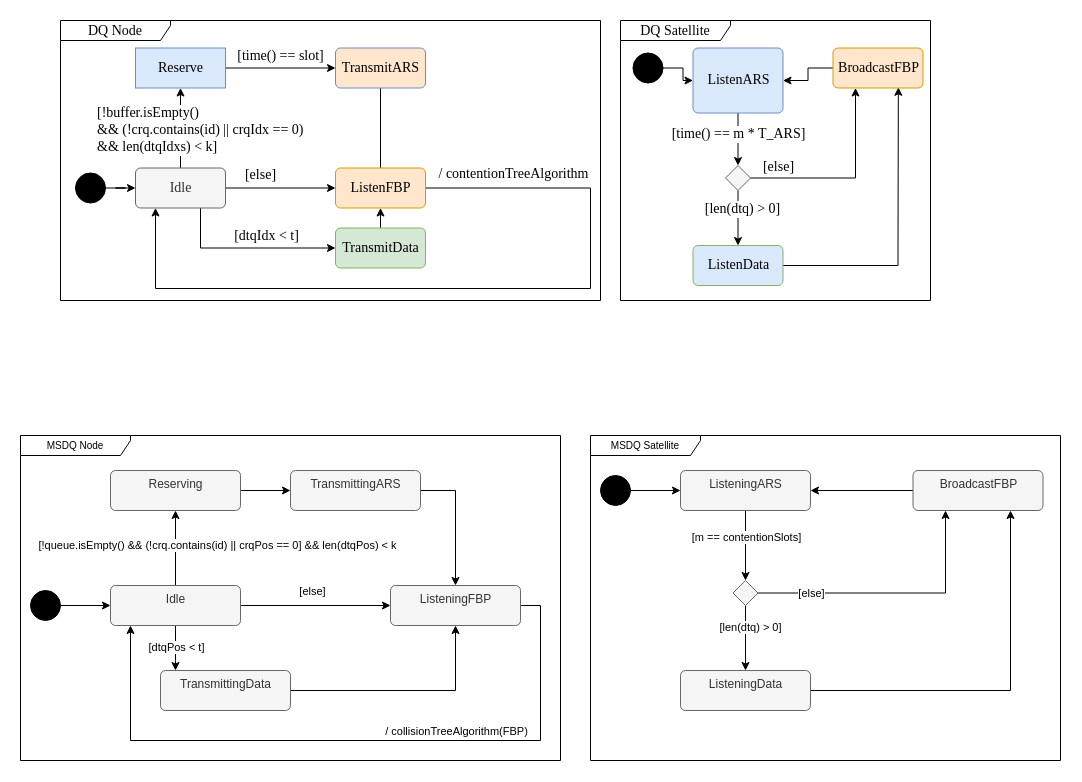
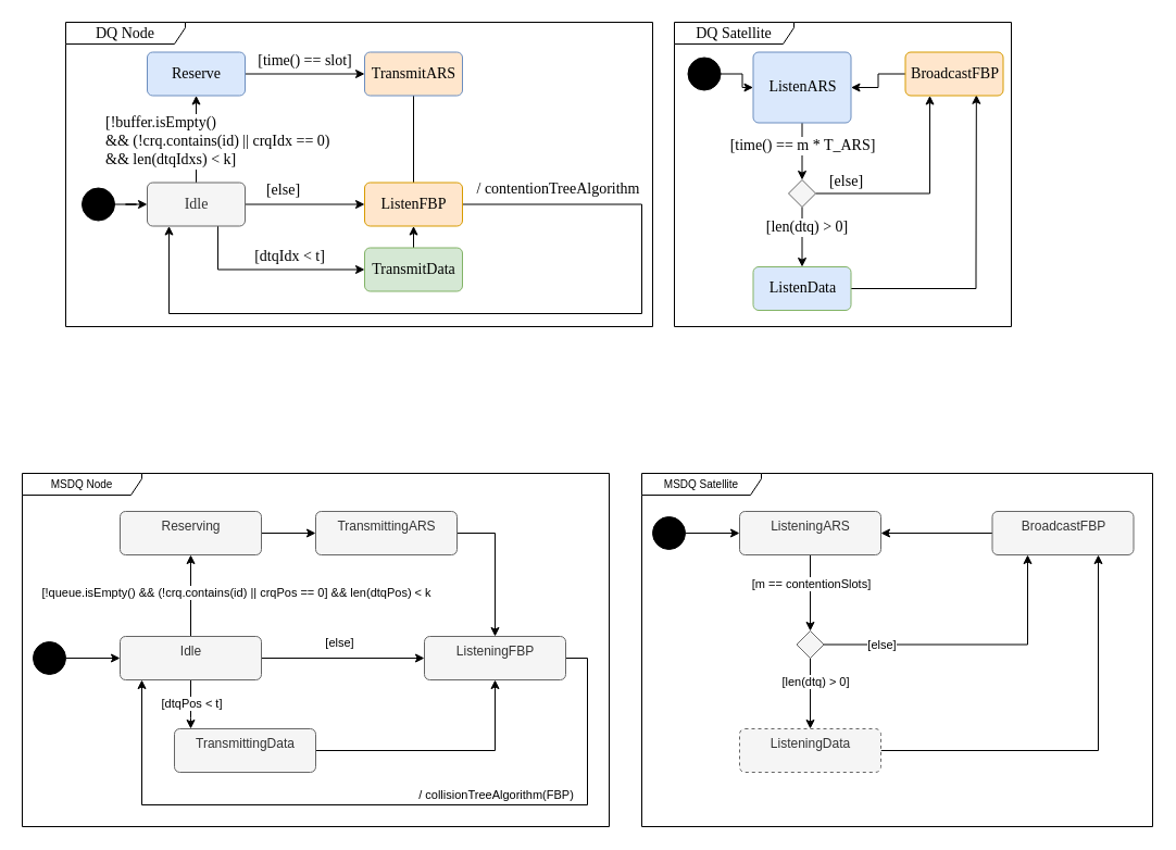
  <mxCell id="0" />
  <mxCell id="1" parent="0" />
  <mxCell id="2" style="edgeStyle=orthogonalEdgeStyle;rounded=0;orthogonalLoop=1;jettySize=auto;html=1;" parent="1" source="3" target="10" edge="1"><mxGeometry relative="1" as="geometry" /></mxCell>
  <mxCell id="3" value="" style="ellipse;fillColor=strokeColor;" parent="1" vertex="1"><mxGeometry x="30" y="590" width="30" height="30" as="geometry" /></mxCell>
  <mxCell id="4" style="edgeStyle=orthogonalEdgeStyle;rounded=0;orthogonalLoop=1;jettySize=auto;html=1;exitX=0.5;exitY=0;exitDx=0;exitDy=0;" parent="1" source="10" target="13" edge="1"><mxGeometry relative="1" as="geometry" /></mxCell>
  <mxCell id="5" value="[!queue.isEmpty() &amp;amp;&amp;amp; (!crq.contains(id) || crqPos == 0] &amp;amp;&amp;amp; len(dtqPos) &amp;lt; k" style="edgeLabel;html=1;align=center;verticalAlign=middle;resizable=0;points=[];" parent="4" vertex="1" connectable="0"><mxGeometry x="-0.319" relative="1" as="geometry"><mxPoint x="41" y="-15" as="offset" /></mxGeometry></mxCell>
  <mxCell id="6" style="edgeStyle=orthogonalEdgeStyle;rounded=0;orthogonalLoop=1;jettySize=auto;html=1;" parent="1" source="10" target="15" edge="1"><mxGeometry relative="1" as="geometry"><Array as="points"><mxPoint x="175" y="660" /><mxPoint x="175" y="660" /></Array></mxGeometry></mxCell>
  <mxCell id="7" value="[dtqPos &amp;lt; t]" style="edgeLabel;html=1;align=center;verticalAlign=middle;resizable=0;points=[];" parent="6" vertex="1" connectable="0"><mxGeometry x="-0.58" y="1" relative="1" as="geometry"><mxPoint x="-1" y="12" as="offset" /></mxGeometry></mxCell>
  <mxCell id="8" style="edgeStyle=orthogonalEdgeStyle;rounded=0;orthogonalLoop=1;jettySize=auto;html=1;" parent="1" source="10" target="18" edge="1"><mxGeometry relative="1" as="geometry" /></mxCell>
  <mxCell id="9" value="[else]" style="edgeLabel;html=1;align=center;verticalAlign=middle;resizable=0;points=[];" parent="8" vertex="1" connectable="0"><mxGeometry x="-0.484" y="1" relative="1" as="geometry"><mxPoint x="32" y="-14" as="offset" /></mxGeometry></mxCell>
  <mxCell id="10" value="Idle" style="html=1;align=center;verticalAlign=top;rounded=1;absoluteArcSize=1;arcSize=10;dashed=0;fillColor=#f5f5f5;fontColor=#333333;strokeColor=#666666;" parent="1" vertex="1"><mxGeometry x="110" y="585" width="130" height="40" as="geometry" /></mxCell>
  <mxCell id="11" style="edgeStyle=orthogonalEdgeStyle;rounded=0;orthogonalLoop=1;jettySize=auto;html=1;" parent="1" source="20" target="18" edge="1"><mxGeometry relative="1" as="geometry"><Array as="points"><mxPoint x="455" y="490" /></Array></mxGeometry></mxCell>
  <mxCell id="12" style="edgeStyle=orthogonalEdgeStyle;rounded=0;orthogonalLoop=1;jettySize=auto;html=1;" parent="1" source="13" target="20" edge="1"><mxGeometry relative="1" as="geometry" /></mxCell>
  <mxCell id="13" value="Reserving" style="html=1;align=center;verticalAlign=top;rounded=1;absoluteArcSize=1;arcSize=10;dashed=0;fillColor=#f5f5f5;fontColor=#333333;strokeColor=#666666;" parent="1" vertex="1"><mxGeometry x="110" y="470" width="130" height="40" as="geometry" /></mxCell>
  <mxCell id="14" style="edgeStyle=orthogonalEdgeStyle;rounded=0;orthogonalLoop=1;jettySize=auto;html=1;" parent="1" source="15" target="18" edge="1"><mxGeometry relative="1" as="geometry"><Array as="points"><mxPoint x="455" y="690" /></Array></mxGeometry></mxCell>
  <mxCell id="15" value="TransmittingData" style="html=1;align=center;verticalAlign=top;rounded=1;absoluteArcSize=1;arcSize=10;dashed=0;fillColor=#f5f5f5;fontColor=#333333;strokeColor=#666666;" parent="1" vertex="1"><mxGeometry x="160" y="670" width="130" height="40" as="geometry" /></mxCell>
  <mxCell id="16" style="edgeStyle=orthogonalEdgeStyle;rounded=0;orthogonalLoop=1;jettySize=auto;html=1;" parent="1" source="18" target="10" edge="1"><mxGeometry relative="1" as="geometry"><Array as="points"><mxPoint x="540" y="605" /><mxPoint x="540" y="740" /><mxPoint x="130" y="740" /></Array></mxGeometry></mxCell>
  <mxCell id="17" value="/ collisionTreeAlgorithm(FBP)" style="edgeLabel;html=1;align=center;verticalAlign=middle;resizable=0;points=[];" parent="16" vertex="1" connectable="0"><mxGeometry x="0.076" y="3" relative="1" as="geometry"><mxPoint x="126" y="-13" as="offset" /></mxGeometry></mxCell>
  <mxCell id="18" value="ListeningFBP" style="html=1;align=center;verticalAlign=top;rounded=1;absoluteArcSize=1;arcSize=10;dashed=0;fillColor=#f5f5f5;fontColor=#333333;strokeColor=#666666;" parent="1" vertex="1"><mxGeometry x="390" y="585" width="130" height="40" as="geometry" /></mxCell>
  <mxCell id="19" value="MSDQ Node" style="shape=umlFrame;whiteSpace=wrap;html=1;fontSize=10;width=110;height=20;" parent="1" vertex="1"><mxGeometry x="20" y="435" width="540" height="325" as="geometry" /></mxCell>
  <mxCell id="20" value="TransmittingARS" style="html=1;align=center;verticalAlign=top;rounded=1;absoluteArcSize=1;arcSize=10;dashed=0;fillColor=#f5f5f5;fontColor=#333333;strokeColor=#666666;" parent="1" vertex="1"><mxGeometry x="290" y="470" width="130" height="40" as="geometry" /></mxCell>
  <mxCell id="21" style="edgeStyle=orthogonalEdgeStyle;rounded=0;orthogonalLoop=1;jettySize=auto;html=1;" parent="1" source="22" target="25" edge="1"><mxGeometry relative="1" as="geometry" /></mxCell>
  <mxCell id="22" value="" style="ellipse;fillColor=strokeColor;" parent="1" vertex="1"><mxGeometry x="600" y="475" width="30" height="30" as="geometry" /></mxCell>
  <mxCell id="23" style="edgeStyle=orthogonalEdgeStyle;rounded=0;orthogonalLoop=1;jettySize=auto;html=1;fontSize=10;" parent="1" source="25" target="35" edge="1"><mxGeometry relative="1" as="geometry"><mxPoint x="870" y="515" as="targetPoint" /></mxGeometry></mxCell>
  <mxCell id="24" value="[m == contentionSlots]" style="edgeLabel;html=1;align=center;verticalAlign=middle;resizable=0;points=[];" parent="23" vertex="1" connectable="0"><mxGeometry x="-0.257" y="1" relative="1" as="geometry"><mxPoint x="-1" as="offset" /></mxGeometry></mxCell>
  <mxCell id="25" value="ListeningARS" style="html=1;align=center;verticalAlign=top;rounded=1;absoluteArcSize=1;arcSize=10;dashed=0;fillColor=#f5f5f5;fontColor=#333333;strokeColor=#666666;" parent="1" vertex="1"><mxGeometry x="680" y="470" width="130" height="40" as="geometry" /></mxCell>
  <mxCell id="26" value="MSDQ Satellite" style="shape=umlFrame;whiteSpace=wrap;html=1;fontSize=10;width=110;height=20;" parent="1" vertex="1"><mxGeometry x="590" y="435" width="470" height="325" as="geometry" /></mxCell>
  <mxCell id="27" style="edgeStyle=orthogonalEdgeStyle;rounded=0;orthogonalLoop=1;jettySize=auto;html=1;exitX=1;exitY=0.5;exitDx=0;exitDy=0;entryX=0.75;entryY=1;entryDx=0;entryDy=0;" parent="1" source="28" target="30" edge="1"><mxGeometry relative="1" as="geometry"><Array as="points"><mxPoint x="1010" y="690" /></Array></mxGeometry></mxCell>
- <mxCell id="28" value="ListeningData" style="html=1;align=center;verticalAlign=top;rounded=1;absoluteArcSize=1;arcSize=10;dashed=0;fillColor=#f5f5f5;fontColor=#333333;strokeColor=#666666;" parent="1" vertex="1"><mxGeometry x="680" y="670" width="130" height="40" as="geometry" /></mxCell>
+ <mxCell id="28" value="ListeningData" style="html=1;align=center;verticalAlign=top;rounded=1;absoluteArcSize=1;arcSize=10;dashed=1;fillColor=#f5f5f5;fontColor=#333333;strokeColor=#666666;" parent="1" vertex="1"><mxGeometry x="680" y="670" width="130" height="40" as="geometry" /></mxCell>
  <mxCell id="29" style="edgeStyle=orthogonalEdgeStyle;rounded=0;orthogonalLoop=1;jettySize=auto;html=1;" parent="1" source="30" target="25" edge="1"><mxGeometry relative="1" as="geometry" /></mxCell>
  <mxCell id="30" value="BroadcastFBP" style="html=1;align=center;verticalAlign=top;rounded=1;absoluteArcSize=1;arcSize=10;dashed=0;fillColor=#f5f5f5;fontColor=#333333;strokeColor=#666666;" parent="1" vertex="1"><mxGeometry x="912.5" y="470" width="130" height="40" as="geometry" /></mxCell>
  <mxCell id="31" style="edgeStyle=orthogonalEdgeStyle;rounded=0;orthogonalLoop=1;jettySize=auto;html=1;" parent="1" source="35" target="28" edge="1"><mxGeometry relative="1" as="geometry" /></mxCell>
  <mxCell id="32" value="[len(dtq) &amp;gt; 0]" style="edgeLabel;html=1;align=center;verticalAlign=middle;resizable=0;points=[];" parent="31" vertex="1" connectable="0"><mxGeometry x="-0.448" relative="1" as="geometry"><mxPoint x="4" y="3" as="offset" /></mxGeometry></mxCell>
  <mxCell id="33" style="edgeStyle=orthogonalEdgeStyle;rounded=0;orthogonalLoop=1;jettySize=auto;html=1;exitX=1;exitY=0.5;exitDx=0;exitDy=0;entryX=0.25;entryY=1;entryDx=0;entryDy=0;" parent="1" source="35" target="30" edge="1"><mxGeometry relative="1" as="geometry" /></mxCell>
  <mxCell id="34" value="[else]" style="edgeLabel;html=1;align=center;verticalAlign=middle;resizable=0;points=[];" parent="33" vertex="1" connectable="0"><mxGeometry x="-0.49" y="2" relative="1" as="geometry"><mxPoint x="-16" y="2" as="offset" /></mxGeometry></mxCell>
  <mxCell id="35" value="" style="rhombus;whiteSpace=wrap;html=1;fillColor=#f5f5f5;fontColor=#333333;strokeColor=#666666;" parent="1" vertex="1"><mxGeometry x="732.5" y="580" width="25" height="25" as="geometry" /></mxCell>
  <mxCell id="36" value="&lt;font style=&quot;font-size: 14px;&quot; face=&quot;Times New Roman&quot;&gt;DQ Satellite&lt;/font&gt;" style="shape=umlFrame;whiteSpace=wrap;html=1;fontSize=14;width=110;height=20;" vertex="1" parent="1"><mxGeometry x="620" y="20" width="310" height="280" as="geometry" /></mxCell>
  <mxCell id="37" value="&lt;font style=&quot;font-size: 14px;&quot; face=&quot;Times New Roman&quot;&gt;DQ Node&lt;/font&gt;" style="shape=umlFrame;whiteSpace=wrap;html=1;fontSize=14;width=110;height=20;" vertex="1" parent="1"><mxGeometry x="60" y="20" width="540" height="280" as="geometry" /></mxCell>
  <mxCell id="38" style="edgeStyle=orthogonalEdgeStyle;rounded=0;orthogonalLoop=1;jettySize=auto;html=1;fontFamily=Times New Roman;fontSize=14;" edge="1" parent="1" source="39" target="46"><mxGeometry relative="1" as="geometry" /></mxCell>
  <mxCell id="39" value="" style="ellipse;fillColor=strokeColor;fontFamily=Times New Roman;fontSize=14;" vertex="1" parent="1"><mxGeometry x="75" y="172.5" width="30" height="30" as="geometry" /></mxCell>
  <mxCell id="40" style="edgeStyle=orthogonalEdgeStyle;rounded=0;orthogonalLoop=1;jettySize=auto;html=1;exitX=0.5;exitY=0;exitDx=0;exitDy=0;fontFamily=Times New Roman;fontSize=14;" edge="1" parent="1" source="46" target="50"><mxGeometry relative="1" as="geometry" /></mxCell>
  <mxCell id="41" value="[!buffer.isEmpty()&lt;br style=&quot;font-size: 14px;&quot;&gt;&amp;amp;&amp;amp; (!crq.contains(id) || crqIdx == 0)&lt;br style=&quot;font-size: 14px;&quot;&gt;&amp;amp;&amp;amp; len(dtqIdxs) &amp;lt; k]" style="edgeLabel;html=1;align=left;verticalAlign=middle;resizable=0;points=[];fontFamily=Times New Roman;fontSize=14;" vertex="1" connectable="0" parent="40"><mxGeometry x="-0.319" relative="1" as="geometry"><mxPoint x="-85" y="-11" as="offset" /></mxGeometry></mxCell>
  <mxCell id="42" style="edgeStyle=orthogonalEdgeStyle;rounded=0;orthogonalLoop=1;jettySize=auto;html=1;fontFamily=Times New Roman;fontSize=14;" edge="1" parent="1" source="46" target="52"><mxGeometry relative="1" as="geometry"><Array as="points"><mxPoint x="200" y="242.5" /><mxPoint x="200" y="242.5" /></Array></mxGeometry></mxCell>
  <mxCell id="43" value="&lt;div&gt;[dtqIdx &amp;lt; t]&lt;/div&gt;" style="edgeLabel;html=1;align=center;verticalAlign=middle;resizable=0;points=[];fontFamily=Times New Roman;fontSize=14;" vertex="1" connectable="0" parent="42"><mxGeometry x="-0.58" y="1" relative="1" as="geometry"><mxPoint x="64" y="-9" as="offset" /></mxGeometry></mxCell>
  <mxCell id="44" style="edgeStyle=orthogonalEdgeStyle;rounded=0;orthogonalLoop=1;jettySize=auto;html=1;fontFamily=Times New Roman;fontSize=14;" edge="1" parent="1" source="46" target="55"><mxGeometry relative="1" as="geometry" /></mxCell>
  <mxCell id="45" value="[else]" style="edgeLabel;html=1;align=center;verticalAlign=middle;resizable=0;points=[];fontFamily=Times New Roman;fontSize=14;" vertex="1" connectable="0" parent="44"><mxGeometry x="-0.484" y="1" relative="1" as="geometry"><mxPoint x="6" y="-12" as="offset" /></mxGeometry></mxCell>
  <mxCell id="46" value="Idle" style="html=1;align=center;verticalAlign=middle;rounded=1;absoluteArcSize=1;arcSize=10;dashed=0;fillColor=#f5f5f5;fontColor=#333333;strokeColor=#666666;fontFamily=Times New Roman;fontSize=14;" vertex="1" parent="1"><mxGeometry x="135" y="167.5" width="90" height="40" as="geometry" /></mxCell>
  <mxCell id="47" style="edgeStyle=orthogonalEdgeStyle;rounded=0;orthogonalLoop=1;jettySize=auto;html=1;fontFamily=Times New Roman;fontSize=14;endArrow=none;" edge="1" parent="1" source="56" target="55"><mxGeometry relative="1" as="geometry"><Array as="points"><mxPoint x="380" y="107.5" /><mxPoint x="380" y="107.5" /></Array></mxGeometry></mxCell>
  <mxCell id="48" style="edgeStyle=orthogonalEdgeStyle;rounded=0;orthogonalLoop=1;jettySize=auto;html=1;fontFamily=Times New Roman;fontSize=14;" edge="1" parent="1" source="50" target="56"><mxGeometry relative="1" as="geometry" /></mxCell>
  <mxCell id="49" value="[time() == slot]" style="edgeLabel;html=1;align=center;verticalAlign=middle;resizable=0;points=[];fontFamily=Times New Roman;fontSize=14;" vertex="1" connectable="0" parent="48"><mxGeometry x="-0.34" y="4" relative="1" as="geometry"><mxPoint x="18" y="-8" as="offset" /></mxGeometry></mxCell>
- <mxCell id="50" value="Reserve" style="html=1;align=center;verticalAlign=middle;absoluteArcSize=1;arcSize=10;dashed=0;fillColor=#dae8fc;strokeColor=#6c8ebf;fontFamily=Times New Roman;fontSize=14;rounded=0;" vertex="1" parent="1"><mxGeometry x="135" y="47.5" width="90" height="40" as="geometry" /></mxCell>
+ <mxCell id="50" value="Reserve" style="html=1;align=center;verticalAlign=middle;rounded=1;absoluteArcSize=1;arcSize=10;dashed=0;fillColor=#dae8fc;strokeColor=#6c8ebf;fontFamily=Times New Roman;fontSize=14;" vertex="1" parent="1"><mxGeometry x="135" y="47.5" width="90" height="40" as="geometry" /></mxCell>
  <mxCell id="51" style="edgeStyle=orthogonalEdgeStyle;rounded=0;orthogonalLoop=1;jettySize=auto;html=1;exitX=0.5;exitY=0;exitDx=0;exitDy=0;entryX=0.5;entryY=1;entryDx=0;entryDy=0;fontSize=14;" edge="1" parent="1" source="52" target="55"><mxGeometry relative="1" as="geometry" /></mxCell>
  <mxCell id="52" value="TransmitData" style="html=1;align=center;verticalAlign=middle;rounded=1;absoluteArcSize=1;arcSize=10;dashed=0;fillColor=#d5e8d4;strokeColor=#82b366;fontFamily=Times New Roman;fontSize=14;" vertex="1" parent="1"><mxGeometry x="335" y="227.5" width="90" height="40" as="geometry" /></mxCell>
  <mxCell id="53" style="edgeStyle=orthogonalEdgeStyle;rounded=0;orthogonalLoop=1;jettySize=auto;html=1;fontFamily=Times New Roman;fontSize=14;" edge="1" parent="1" source="55" target="46"><mxGeometry relative="1" as="geometry"><Array as="points"><mxPoint x="590" y="188" /><mxPoint x="590" y="288" /><mxPoint x="155" y="288" /></Array></mxGeometry></mxCell>
  <mxCell id="54" value="/ contentionTreeAlgorithm" style="edgeLabel;html=1;align=center;verticalAlign=middle;resizable=0;points=[];fontFamily=Times New Roman;fontSize=14;" vertex="1" connectable="0" parent="53"><mxGeometry x="0.076" y="3" relative="1" as="geometry"><mxPoint x="77" y="-118" as="offset" /></mxGeometry></mxCell>
  <mxCell id="55" value="ListenFBP" style="html=1;align=center;verticalAlign=middle;rounded=1;absoluteArcSize=1;arcSize=10;dashed=0;fillColor=#ffe6cc;strokeColor=#d79b00;fontFamily=Times New Roman;fontSize=14;" vertex="1" parent="1"><mxGeometry x="335" y="167.5" width="90" height="40" as="geometry" /></mxCell>
  <mxCell id="56" value="TransmitARS" style="html=1;align=center;verticalAlign=middle;rounded=1;absoluteArcSize=1;arcSize=10;dashed=0;fillColor=#ffe6cc;strokeColor=#6c8ebf;fontFamily=Times New Roman;fontSize=14;" vertex="1" parent="1"><mxGeometry x="335" y="47.5" width="90" height="40" as="geometry" /></mxCell>
  <mxCell id="57" style="edgeStyle=orthogonalEdgeStyle;rounded=0;orthogonalLoop=1;jettySize=auto;html=1;fontFamily=Times New Roman;fontSize=14;" edge="1" parent="1" source="58" target="61"><mxGeometry relative="1" as="geometry" /></mxCell>
  <mxCell id="58" value="" style="ellipse;fillColor=strokeColor;fontFamily=Times New Roman;fontSize=14;" vertex="1" parent="1"><mxGeometry x="632.5" y="52.5" width="30" height="30" as="geometry" /></mxCell>
  <mxCell id="59" style="edgeStyle=orthogonalEdgeStyle;rounded=0;orthogonalLoop=1;jettySize=auto;html=1;fontSize=14;fontFamily=Times New Roman;" edge="1" parent="1" source="61" target="70"><mxGeometry relative="1" as="geometry"><mxPoint x="882.5" y="97.5" as="targetPoint" /></mxGeometry></mxCell>
  <mxCell id="60" value="[time() == m * T_ARS]" style="edgeLabel;html=1;align=center;verticalAlign=middle;resizable=0;points=[];fontFamily=Times New Roman;fontSize=14;" vertex="1" connectable="0" parent="59"><mxGeometry x="-0.257" y="1" relative="1" as="geometry"><mxPoint x="-1" y="1" as="offset" /></mxGeometry></mxCell>
  <mxCell id="61" value="ListenARS" style="html=1;align=center;verticalAlign=middle;rounded=1;absoluteArcSize=1;arcSize=10;dashed=0;fillColor=#dae8fc;strokeColor=#6c8ebf;fontFamily=Times New Roman;fontSize=14;" vertex="1" parent="1"><mxGeometry x="692.5" y="47.5" width="90" height="65" as="geometry" /></mxCell>
  <mxCell id="62" style="edgeStyle=orthogonalEdgeStyle;rounded=0;orthogonalLoop=1;jettySize=auto;html=1;exitX=1;exitY=0.5;exitDx=0;exitDy=0;entryX=0.726;entryY=0.982;entryDx=0;entryDy=0;fontFamily=Times New Roman;fontSize=14;entryPerimeter=0;" edge="1" parent="1" source="63" target="65"><mxGeometry relative="1" as="geometry"><Array as="points"><mxPoint x="897.5" y="247.5" /><mxPoint x="897.5" y="91.5" /></Array><mxPoint x="854.97" y="212.5" as="sourcePoint" /><mxPoint x="1054.97" y="57.5" as="targetPoint" /></mxGeometry></mxCell>
  <mxCell id="63" value="ListenData" style="html=1;align=center;verticalAlign=middle;rounded=1;absoluteArcSize=1;arcSize=10;dashed=0;fillColor=#dae8fc;strokeColor=#82b366;fontFamily=Times New Roman;fontSize=14;" vertex="1" parent="1"><mxGeometry x="692.5" y="245" width="90" height="40" as="geometry" /></mxCell>
  <mxCell id="64" style="edgeStyle=orthogonalEdgeStyle;rounded=0;orthogonalLoop=1;jettySize=auto;html=1;fontFamily=Times New Roman;fontSize=14;" edge="1" parent="1" source="65" target="61"><mxGeometry relative="1" as="geometry" /></mxCell>
  <mxCell id="65" value="BroadcastFBP" style="html=1;align=center;verticalAlign=middle;rounded=1;absoluteArcSize=1;arcSize=10;dashed=0;fillColor=#ffe6cc;strokeColor=#d79b00;fontFamily=Times New Roman;fontSize=14;" vertex="1" parent="1"><mxGeometry x="832.5" y="47.5" width="90" height="40" as="geometry" /></mxCell>
  <mxCell id="66" style="edgeStyle=orthogonalEdgeStyle;rounded=0;orthogonalLoop=1;jettySize=auto;html=1;fontFamily=Times New Roman;fontSize=14;" edge="1" parent="1" source="70" target="63"><mxGeometry relative="1" as="geometry" /></mxCell>
  <mxCell id="67" value="[len(dtq) &amp;gt; 0]" style="edgeLabel;html=1;align=center;verticalAlign=middle;resizable=0;points=[];fontFamily=Times New Roman;fontSize=14;" vertex="1" connectable="0" parent="66"><mxGeometry x="-0.448" relative="1" as="geometry"><mxPoint x="4" y="3" as="offset" /></mxGeometry></mxCell>
  <mxCell id="68" style="edgeStyle=orthogonalEdgeStyle;rounded=0;orthogonalLoop=1;jettySize=auto;html=1;exitX=1;exitY=0.5;exitDx=0;exitDy=0;entryX=0.25;entryY=1;entryDx=0;entryDy=0;fontFamily=Times New Roman;fontSize=14;" edge="1" parent="1" source="70" target="65"><mxGeometry relative="1" as="geometry" /></mxCell>
  <mxCell id="69" value="[else]" style="edgeLabel;html=1;align=center;verticalAlign=middle;resizable=0;points=[];fontFamily=Times New Roman;fontSize=14;" vertex="1" connectable="0" parent="68"><mxGeometry x="-0.49" y="2" relative="1" as="geometry"><mxPoint x="-23" y="-9" as="offset" /></mxGeometry></mxCell>
  <mxCell id="70" value="" style="rhombus;whiteSpace=wrap;html=1;fillColor=#f5f5f5;fontColor=#333333;strokeColor=#666666;fontFamily=Times New Roman;fontSize=14;" vertex="1" parent="1"><mxGeometry x="725" y="165" width="25" height="25" as="geometry" /></mxCell>
  <mxCell id="71" value="&amp;nbsp;" style="text;whiteSpace=wrap;html=1;" vertex="1" parent="1"><mxGeometry x="400" y="260" width="40" height="40" as="geometry" /></mxCell>
  <mxCell id="72" value="&amp;nbsp;" style="text;whiteSpace=wrap;html=1;" vertex="1" parent="1"><mxGeometry x="470" y="140" width="40" height="40" as="geometry" /></mxCell>
